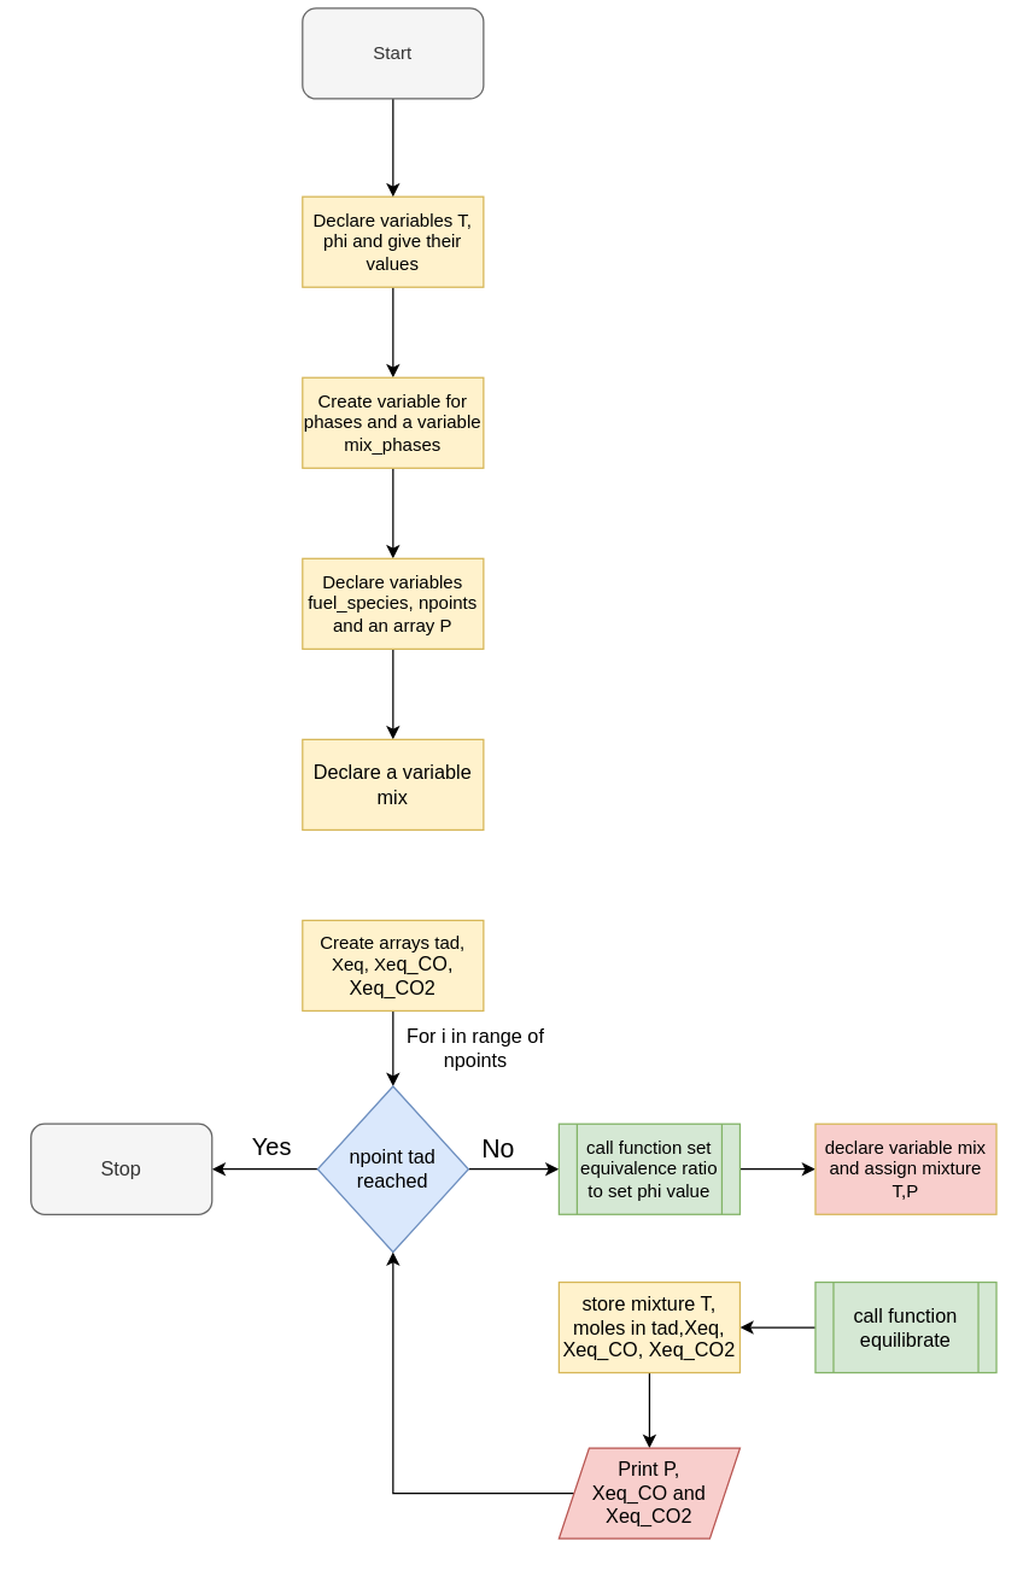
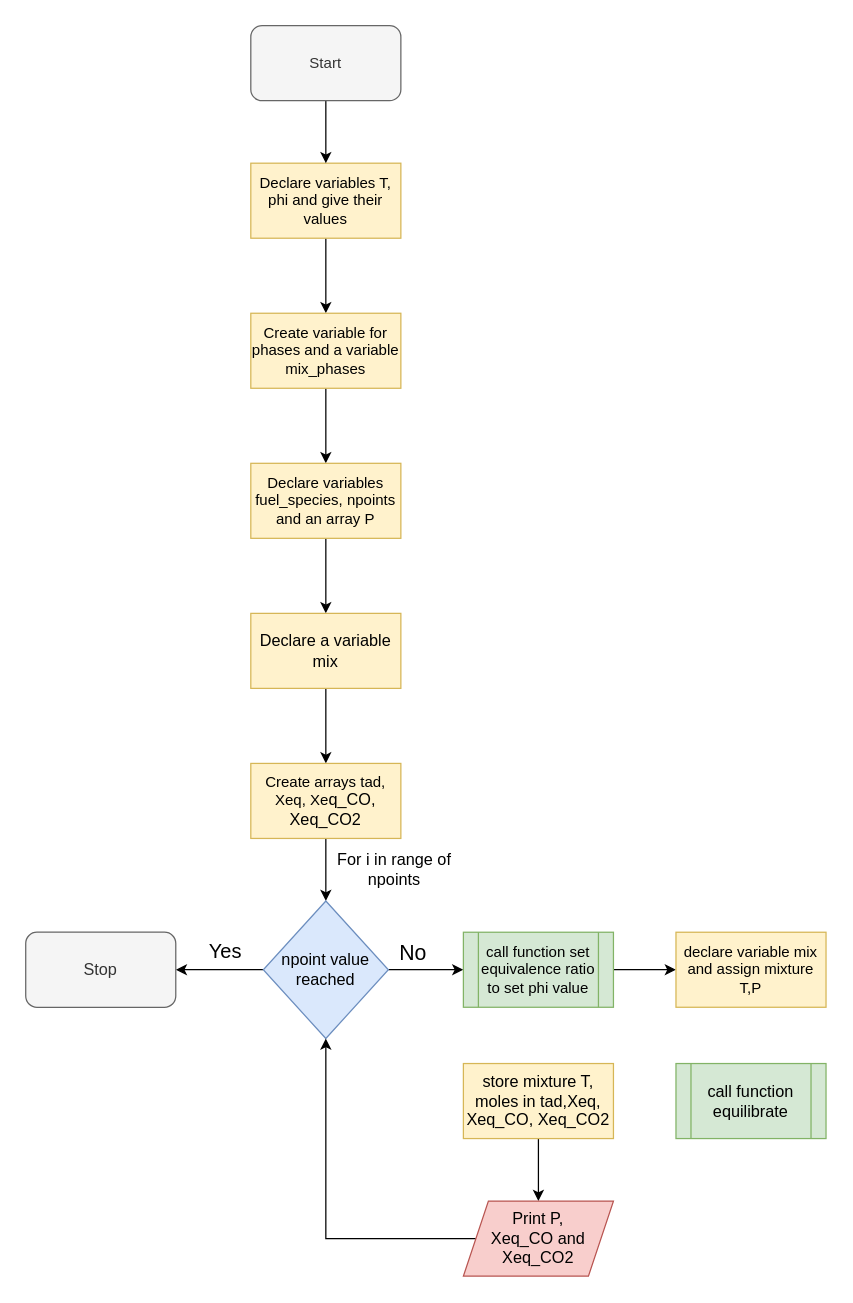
  <mxCell id="0" />
  <mxCell id="1" parent="0" />
  <mxCell id="2" value="" style="edgeStyle=orthogonalEdgeStyle;rounded=0;orthogonalLoop=1;jettySize=auto;html=1;" parent="1" source="3" target="5" edge="1"><mxGeometry relative="1" as="geometry" /></mxCell>
  <mxCell id="3" value="Declare variables T, phi and give their values" style="rounded=0;whiteSpace=wrap;html=1;fillColor=#fff2cc;strokeColor=#d6b656;" parent="1" vertex="1"><mxGeometry x="200" y="130" width="120" height="60" as="geometry" /></mxCell>
  <mxCell id="4" value="" style="edgeStyle=orthogonalEdgeStyle;rounded=0;orthogonalLoop=1;jettySize=auto;html=1;" parent="1" source="5" target="7" edge="1"><mxGeometry relative="1" as="geometry" /></mxCell>
  <mxCell id="5" value="&lt;div&gt;Create variable for phases and a variable&lt;/div&gt;&lt;div&gt;mix_phases&lt;br&gt; &lt;/div&gt;" style="whiteSpace=wrap;html=1;rounded=0;fillColor=#fff2cc;strokeColor=#d6b656;" parent="1" vertex="1"><mxGeometry x="200" y="250" width="120" height="60" as="geometry" /></mxCell>
  <mxCell id="6" value="" style="edgeStyle=orthogonalEdgeStyle;rounded=0;orthogonalLoop=1;jettySize=auto;html=1;" parent="1" source="7" target="11" edge="1"><mxGeometry relative="1" as="geometry" /></mxCell>
  <mxCell id="7" value="Declare variables fuel_species, npoints and an array P" style="whiteSpace=wrap;html=1;rounded=0;fillColor=#fff2cc;strokeColor=#d6b656;" parent="1" vertex="1"><mxGeometry x="200" y="370" width="120" height="60" as="geometry" /></mxCell>
  <mxCell id="8" value="" style="edgeStyle=orthogonalEdgeStyle;rounded=0;orthogonalLoop=1;jettySize=auto;html=1;" parent="1" source="9" target="3" edge="1"><mxGeometry relative="1" as="geometry" /></mxCell>
- <mxCell id="9" value="Start" style="rounded=1;whiteSpace=wrap;html=1;fillColor=#f5f5f5;strokeColor=#666666;fontColor=#333333;" parent="1" vertex="1"><mxGeometry x="200" y="5" width="120" height="60" as="geometry" /></mxCell>
+ <mxCell id="9" value="Start" style="rounded=1;whiteSpace=wrap;html=1;fillColor=#f5f5f5;strokeColor=#666666;fontColor=#333333;" parent="1" vertex="1"><mxGeometry x="200" y="20" width="120" height="60" as="geometry" /></mxCell>
+ <mxCell id="10" value="" style="edgeStyle=orthogonalEdgeStyle;rounded=0;orthogonalLoop=1;jettySize=auto;html=1;" parent="1" source="11" target="13" edge="1"><mxGeometry relative="1" as="geometry" /></mxCell>
  <mxCell id="11" value="Declare a variable mix " style="whiteSpace=wrap;html=1;rounded=0;fillColor=#fff2cc;strokeColor=#d6b656;fontSize=13;" parent="1" vertex="1"><mxGeometry x="200" y="490" width="120" height="60" as="geometry" /></mxCell>
  <mxCell id="12" value="" style="edgeStyle=orthogonalEdgeStyle;rounded=0;orthogonalLoop=1;jettySize=auto;html=1;" parent="1" source="13" target="16" edge="1"><mxGeometry relative="1" as="geometry" /></mxCell>
  <mxCell id="13" value="Create arrays tad, Xeq, Xe&lt;span style=&quot;font-size: 13px&quot;&gt;q_CO, Xeq_CO2&lt;/span&gt; " style="whiteSpace=wrap;html=1;rounded=0;fillColor=#fff2cc;strokeColor=#d6b656;" parent="1" vertex="1"><mxGeometry x="200" y="610" width="120" height="60" as="geometry" /></mxCell>
  <mxCell id="14" value="" style="edgeStyle=orthogonalEdgeStyle;rounded=0;orthogonalLoop=1;jettySize=auto;html=1;" parent="1" source="16" target="18" edge="1"><mxGeometry relative="1" as="geometry" /></mxCell>
  <mxCell id="15" value="" style="edgeStyle=orthogonalEdgeStyle;rounded=0;orthogonalLoop=1;jettySize=auto;html=1;fontSize=13;" parent="1" source="16" target="28" edge="1"><mxGeometry relative="1" as="geometry" /></mxCell>
- <mxCell id="16" value="npoint tad reached" style="rhombus;whiteSpace=wrap;html=1;rounded=0;fillColor=#dae8fc;strokeColor=#6c8ebf;fontSize=13;" parent="1" vertex="1"><mxGeometry x="210" y="720" width="100" height="110" as="geometry" /></mxCell>
+ <mxCell id="16" value="npoint value reached" style="rhombus;whiteSpace=wrap;html=1;rounded=0;fillColor=#dae8fc;strokeColor=#6c8ebf;fontSize=13;" parent="1" vertex="1"><mxGeometry x="210" y="720" width="100" height="110" as="geometry" /></mxCell>
  <mxCell id="17" value="" style="edgeStyle=orthogonalEdgeStyle;rounded=0;orthogonalLoop=1;jettySize=auto;html=1;" parent="1" source="18" target="20" edge="1"><mxGeometry relative="1" as="geometry" /></mxCell>
  <mxCell id="18" value="call function set equivalence ratio to set phi value" style="shape=process;whiteSpace=wrap;html=1;backgroundOutline=1;rounded=0;fillColor=#d5e8d4;strokeColor=#82b366;" parent="1" vertex="1"><mxGeometry x="370" y="745" width="120" height="60" as="geometry" /></mxCell>
  <mxCell id="19" value="&lt;font style=&quot;font-size: 17px&quot;&gt;No&lt;/font&gt;" style="text;html=1;strokeColor=none;fillColor=none;align=center;verticalAlign=middle;whiteSpace=wrap;rounded=0;" parent="1" vertex="1"><mxGeometry x="310" y="745" width="40" height="35" as="geometry" /></mxCell>
- <mxCell id="20" value="declare variable mix and assign mixture T,P" style="whiteSpace=wrap;html=1;rounded=0;fillColor=#f8cecc;strokeColor=#d6b656;" parent="1" vertex="1"><mxGeometry x="540" y="745" width="120" height="60" as="geometry" /></mxCell>
+ <mxCell id="20" value="declare variable mix and assign mixture T,P" style="whiteSpace=wrap;html=1;rounded=0;fillColor=#fff2cc;strokeColor=#d6b656;" parent="1" vertex="1"><mxGeometry x="540" y="745" width="120" height="60" as="geometry" /></mxCell>
  <mxCell id="21" value="For i in range of npoints" style="text;html=1;strokeColor=none;fillColor=none;align=center;verticalAlign=middle;whiteSpace=wrap;rounded=0;fontSize=13;fontStyle=0" parent="1" vertex="1"><mxGeometry x="260" y="670" width="110" height="50" as="geometry" /></mxCell>
- <mxCell id="22" value="" style="edgeStyle=orthogonalEdgeStyle;rounded=0;orthogonalLoop=1;jettySize=auto;html=1;fontSize=13;" parent="1" source="23" target="25" edge="1"><mxGeometry relative="1" as="geometry" /></mxCell>
  <mxCell id="23" value="call function equilibrate " style="shape=process;whiteSpace=wrap;html=1;backgroundOutline=1;fontSize=13;fillColor=#d5e8d4;strokeColor=#82b366;" parent="1" vertex="1"><mxGeometry x="540" y="850" width="120" height="60" as="geometry" /></mxCell>
  <mxCell id="24" value="" style="edgeStyle=orthogonalEdgeStyle;rounded=0;orthogonalLoop=1;jettySize=auto;html=1;fontSize=16;" parent="1" source="25" target="27" edge="1"><mxGeometry relative="1" as="geometry" /></mxCell>
  <mxCell id="25" value="store mixture T, moles in tad,Xeq, Xeq_CO, Xeq_CO2" style="whiteSpace=wrap;html=1;fontSize=13;fillColor=#fff2cc;strokeColor=#d6b656;" parent="1" vertex="1"><mxGeometry x="370" y="850" width="120" height="60" as="geometry" /></mxCell>
  <mxCell id="26" value="" style="edgeStyle=orthogonalEdgeStyle;rounded=0;orthogonalLoop=1;jettySize=auto;html=1;fontSize=16;entryX=0.5;entryY=1;entryDx=0;entryDy=0;" parent="1" source="27" target="16" edge="1"><mxGeometry relative="1" as="geometry"><mxPoint x="270" y="980" as="targetPoint" /></mxGeometry></mxCell>
  <mxCell id="27" value="&lt;div style=&quot;font-size: 13px&quot;&gt;Print P, &lt;br&gt;&lt;/div&gt;&lt;div style=&quot;font-size: 13px&quot;&gt;Xeq_CO and&lt;br&gt;&lt;/div&gt;&lt;div style=&quot;font-size: 13px&quot;&gt;Xeq_CO2&lt;br style=&quot;font-size: 13px&quot;&gt;&lt;/div&gt;" style="shape=parallelogram;perimeter=parallelogramPerimeter;whiteSpace=wrap;html=1;fixedSize=1;fontSize=13;fillColor=#f8cecc;strokeColor=#b85450;" parent="1" vertex="1"><mxGeometry x="370" y="960" width="120" height="60" as="geometry" /></mxCell>
  <mxCell id="28" value="Stop" style="rounded=1;whiteSpace=wrap;html=1;fontSize=13;fillColor=#f5f5f5;strokeColor=#666666;fontColor=#333333;" parent="1" vertex="1"><mxGeometry x="20" y="745" width="120" height="60" as="geometry" /></mxCell>
  <mxCell id="29" value="Yes" style="text;html=1;strokeColor=none;fillColor=none;align=center;verticalAlign=middle;whiteSpace=wrap;rounded=0;fontSize=16;" parent="1" vertex="1"><mxGeometry x="160" y="750" width="40" height="20" as="geometry" /></mxCell>
